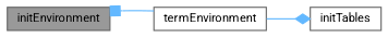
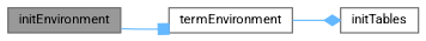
  digraph {
    fontname=Roboto
    rankdir=LR
    node [color=grey40 fillcolor=white fontname=Roboto fontsize=10 shape=box style=filled]
    edge [color=steelblue1 fontname=Roboto fontsize=10 labelfontname=Helvetica labelfontsize=10 style=solid]
    n1 [color=gray40 fillcolor=grey60 fontcolor=black height=0.2 label=initEnvironment width=0.4]
    n2 [height=0.2 label=termEnvironment width=0.4]
    n3 [height=0.2 label=initTables width=0.4]
-   n2 -> n1 [arrowhead=box]
+   n1 -> n2 [arrowhead=box]
    n2 -> n3 [arrowhead=diamond]
  }
